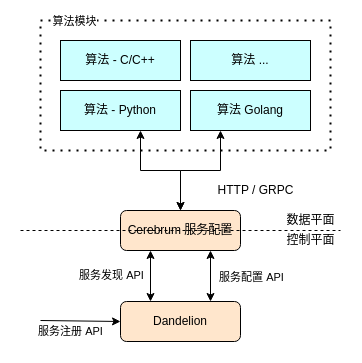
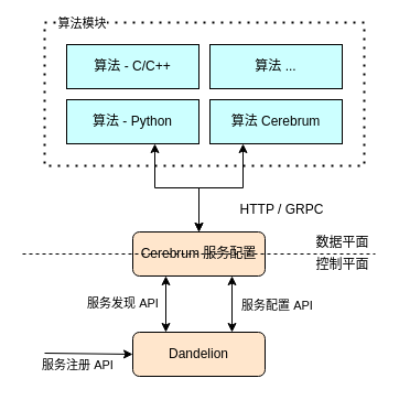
  <mxCell id="0" />
  <mxCell id="1" parent="0" />
  <mxCell id="2" value="算法 - Python" style="rounded=0;whiteSpace=wrap;html=1;fillColor=#CCFFFF;" vertex="1" parent="1"><mxGeometry x="60" y="90" width="120" height="40" as="geometry" /></mxCell>
- <mxCell id="3" value="算法 Golang" style="rounded=0;whiteSpace=wrap;html=1;fillColor=#CCFFFF;" vertex="1" parent="1"><mxGeometry x="190" y="90" width="120" height="40" as="geometry" /></mxCell>
+ <mxCell id="3" value="算法 Cerebrum" style="rounded=0;whiteSpace=wrap;html=1;fillColor=#CCFFFF;" vertex="1" parent="1"><mxGeometry x="190" y="90" width="120" height="40" as="geometry" /></mxCell>
  <mxCell id="4" value="" style="endArrow=none;dashed=1;html=1;dashPattern=1 3;strokeWidth=2;rounded=0;" edge="1" parent="1"><mxGeometry width="50" height="50" relative="1" as="geometry"><mxPoint x="40" y="20" as="sourcePoint" /><mxPoint x="40" y="20" as="targetPoint" /><Array as="points"><mxPoint x="330" y="20" /><mxPoint x="330" y="70" /><mxPoint x="330" y="150" /><mxPoint x="40" y="150" /></Array></mxGeometry></mxCell>
  <mxCell id="5" value="算法模块" style="edgeLabel;html=1;align=center;verticalAlign=middle;resizable=0;points=[];" vertex="1" connectable="0" parent="4"><mxGeometry x="-0.921" relative="1" as="geometry"><mxPoint as="offset" /></mxGeometry></mxCell>
  <mxCell id="6" value="Cerebrum 服务配置" style="rounded=1;whiteSpace=wrap;html=1;fillColor=#FFE6CC;" vertex="1" parent="1"><mxGeometry x="120" y="210" width="120" height="40" as="geometry" /></mxCell>
  <mxCell id="7" value="" style="endArrow=classic;startArrow=classic;html=1;rounded=0;exitX=0.5;exitY=0;exitDx=0;exitDy=0;" edge="1" parent="1" source="6"><mxGeometry width="50" height="50" relative="1" as="geometry"><mxPoint x="400" y="320" as="sourcePoint" /><mxPoint x="140" y="130" as="targetPoint" /><Array as="points"><mxPoint x="180" y="170" /><mxPoint x="140" y="170" /></Array></mxGeometry></mxCell>
  <mxCell id="8" value="" style="endArrow=classic;startArrow=classic;html=1;rounded=0;exitX=0.5;exitY=0;exitDx=0;exitDy=0;entryX=0.25;entryY=1;entryDx=0;entryDy=0;" edge="1" parent="1" source="6" target="3"><mxGeometry width="50" height="50" relative="1" as="geometry"><mxPoint x="400" y="320" as="sourcePoint" /><mxPoint x="450" y="270" as="targetPoint" /><Array as="points"><mxPoint x="180" y="170" /><mxPoint x="220" y="170" /></Array></mxGeometry></mxCell>
  <mxCell id="9" value="HTTP / GRPC" style="text;html=1;align=center;verticalAlign=middle;resizable=0;points=[];autosize=1;strokeColor=none;fillColor=none;" vertex="1" parent="1"><mxGeometry x="210" y="180" width="90" height="20" as="geometry" /></mxCell>
  <mxCell id="10" value="" style="endArrow=none;dashed=1;html=1;rounded=0;" edge="1" parent="1"><mxGeometry width="50" height="50" relative="1" as="geometry"><mxPoint x="20" y="230" as="sourcePoint" /><mxPoint x="340" y="230" as="targetPoint" /></mxGeometry></mxCell>
  <mxCell id="11" value="控制平面" style="text;html=1;align=center;verticalAlign=middle;resizable=0;points=[];autosize=1;strokeColor=none;fillColor=none;" vertex="1" parent="1"><mxGeometry x="280" y="230" width="60" height="20" as="geometry" /></mxCell>
  <mxCell id="12" value="数据平面" style="text;html=1;align=center;verticalAlign=middle;resizable=0;points=[];autosize=1;strokeColor=none;fillColor=none;" vertex="1" parent="1"><mxGeometry x="280" y="210" width="60" height="20" as="geometry" /></mxCell>
  <mxCell id="13" value="Dandelion" style="rounded=1;whiteSpace=wrap;html=1;fillColor=#FFE6CC;" vertex="1" parent="1"><mxGeometry x="120" y="301" width="120" height="40" as="geometry" /></mxCell>
  <mxCell id="14" value="" style="endArrow=classic;startArrow=classic;html=1;rounded=0;entryX=0.25;entryY=1;entryDx=0;entryDy=0;exitX=0.25;exitY=0;exitDx=0;exitDy=0;" edge="1" parent="1" source="13" target="6"><mxGeometry width="50" height="50" relative="1" as="geometry"><mxPoint x="380" y="360" as="sourcePoint" /><mxPoint x="430" y="310" as="targetPoint" /></mxGeometry></mxCell>
  <mxCell id="15" value="服务发现 API" style="edgeLabel;html=1;align=center;verticalAlign=middle;resizable=0;points=[];" vertex="1" connectable="0" parent="14"><mxGeometry x="0.05" relative="1" as="geometry"><mxPoint x="-40" as="offset" /></mxGeometry></mxCell>
  <mxCell id="16" value="" style="endArrow=classic;startArrow=classic;html=1;rounded=0;exitX=0.75;exitY=0;exitDx=0;exitDy=0;entryX=0.75;entryY=1;entryDx=0;entryDy=0;" edge="1" parent="1" source="13" target="6"><mxGeometry width="50" height="50" relative="1" as="geometry"><mxPoint x="380" y="360" as="sourcePoint" /><mxPoint x="430" y="310" as="targetPoint" /></mxGeometry></mxCell>
  <mxCell id="17" value="服务配置 API" style="edgeLabel;html=1;align=center;verticalAlign=middle;resizable=0;points=[];" vertex="1" connectable="0" parent="16"><mxGeometry x="-0.02" relative="1" as="geometry"><mxPoint x="40" as="offset" /></mxGeometry></mxCell>
  <mxCell id="18" value="" style="endArrow=classic;html=1;rounded=0;entryX=0;entryY=0.5;entryDx=0;entryDy=0;" edge="1" parent="1" target="13"><mxGeometry width="50" height="50" relative="1" as="geometry"><mxPoint x="40" y="320" as="sourcePoint" /><mxPoint x="430" y="310" as="targetPoint" /></mxGeometry></mxCell>
  <mxCell id="19" value="服务注册 API" style="edgeLabel;html=1;align=center;verticalAlign=middle;resizable=0;points=[];" vertex="1" connectable="0" parent="18"><mxGeometry x="-0.466" y="-2" relative="1" as="geometry"><mxPoint x="9" y="8" as="offset" /></mxGeometry></mxCell>
  <mxCell id="20" value="算法 - C/C++" style="rounded=0;whiteSpace=wrap;html=1;fillColor=#CCFFFF;" vertex="1" parent="1"><mxGeometry x="60" y="40" width="120" height="40" as="geometry" /></mxCell>
  <mxCell id="21" value="算法 ..." style="rounded=0;whiteSpace=wrap;html=1;fillColor=#CCFFFF;" vertex="1" parent="1"><mxGeometry x="190" y="40" width="120" height="40" as="geometry" /></mxCell>
